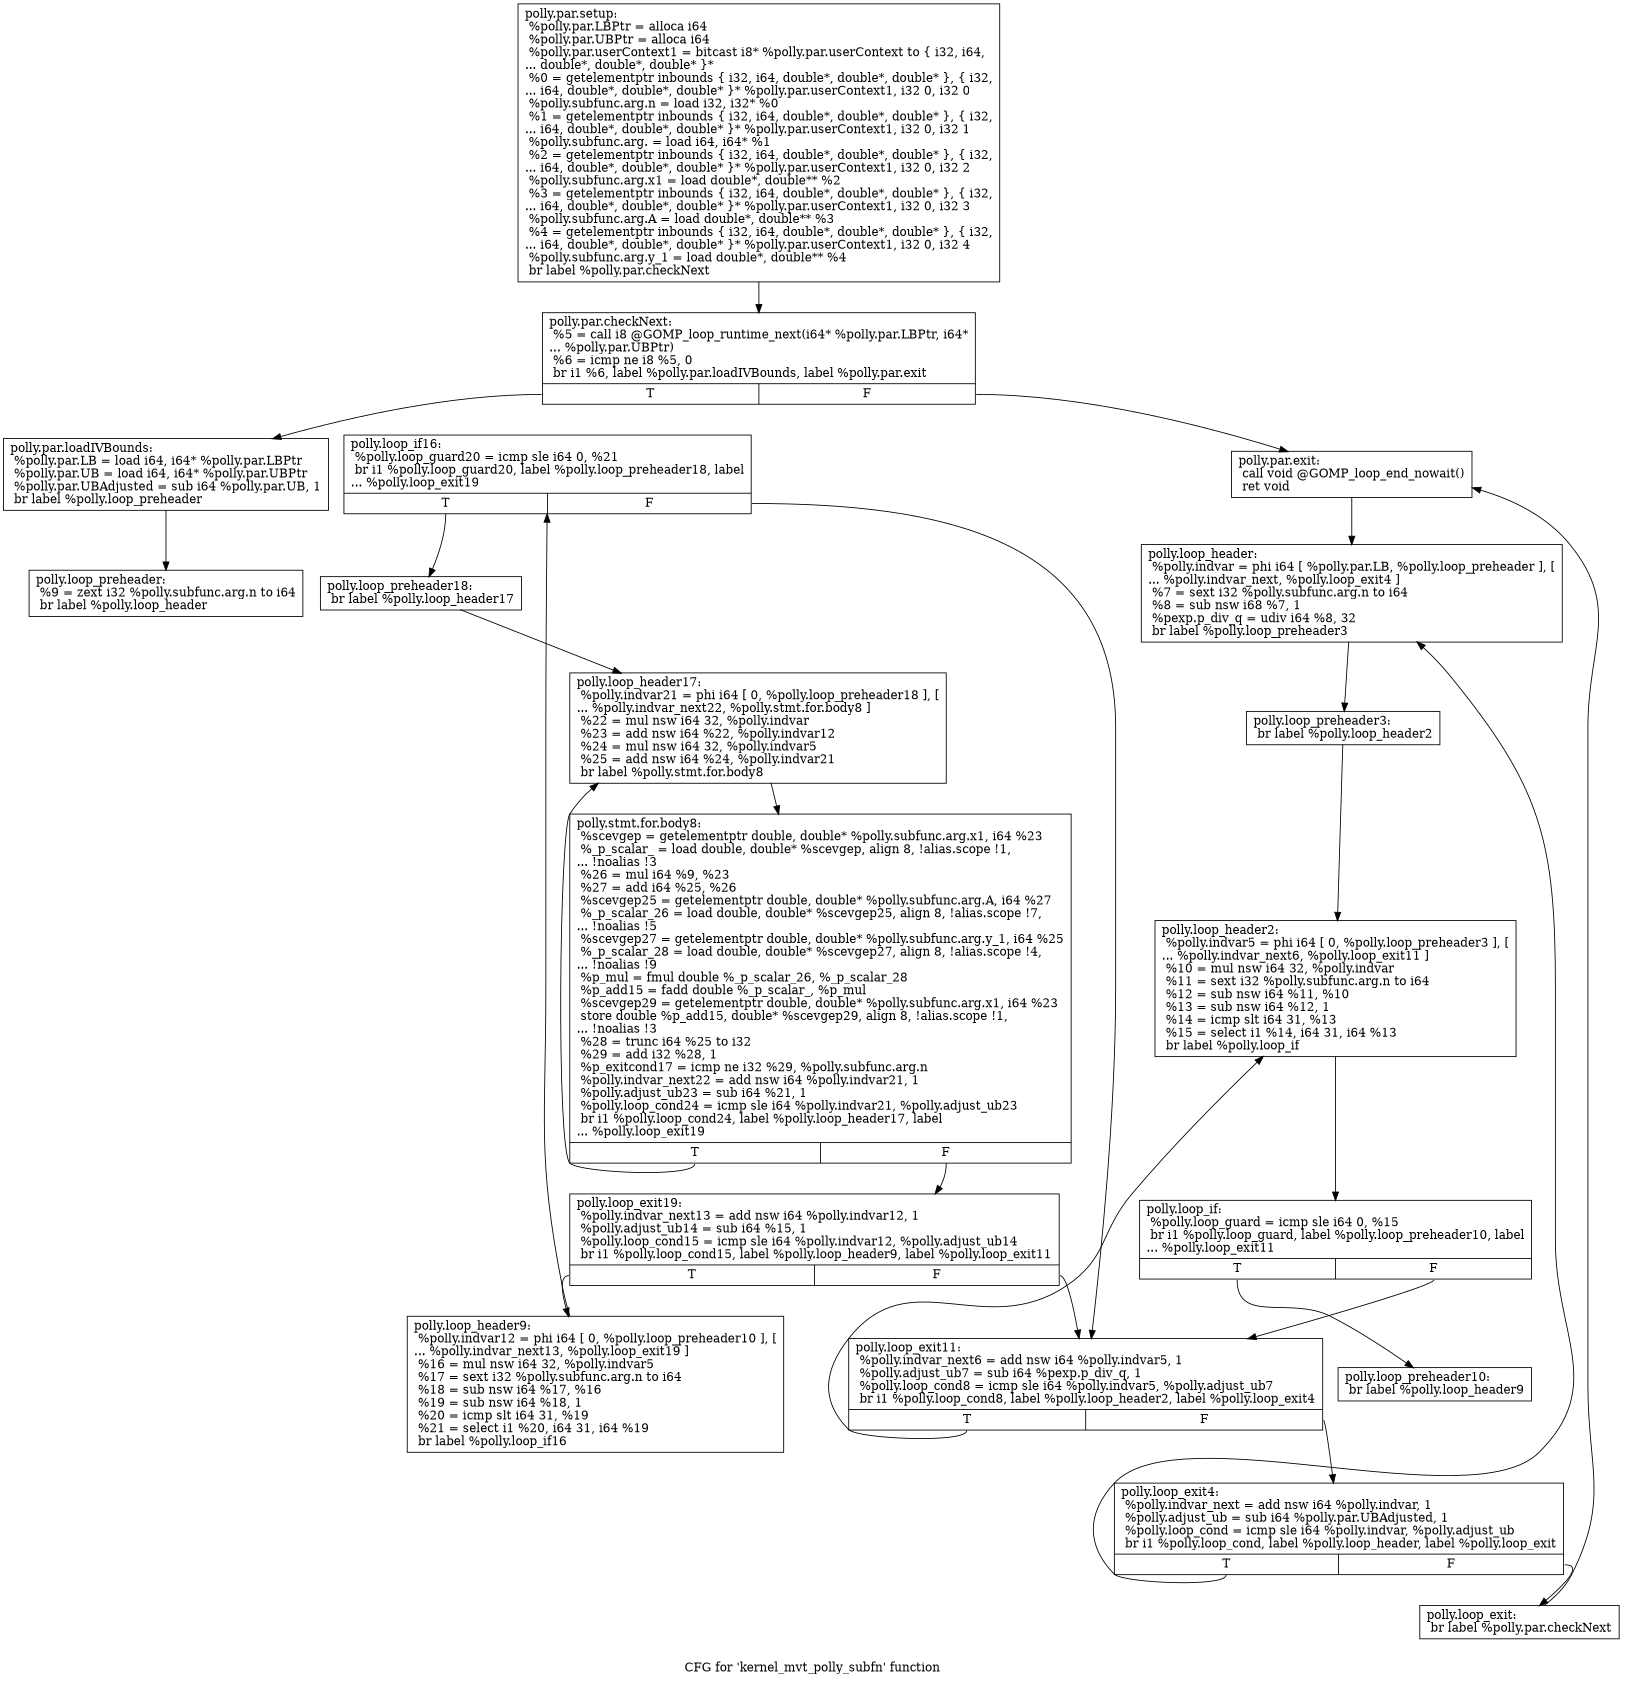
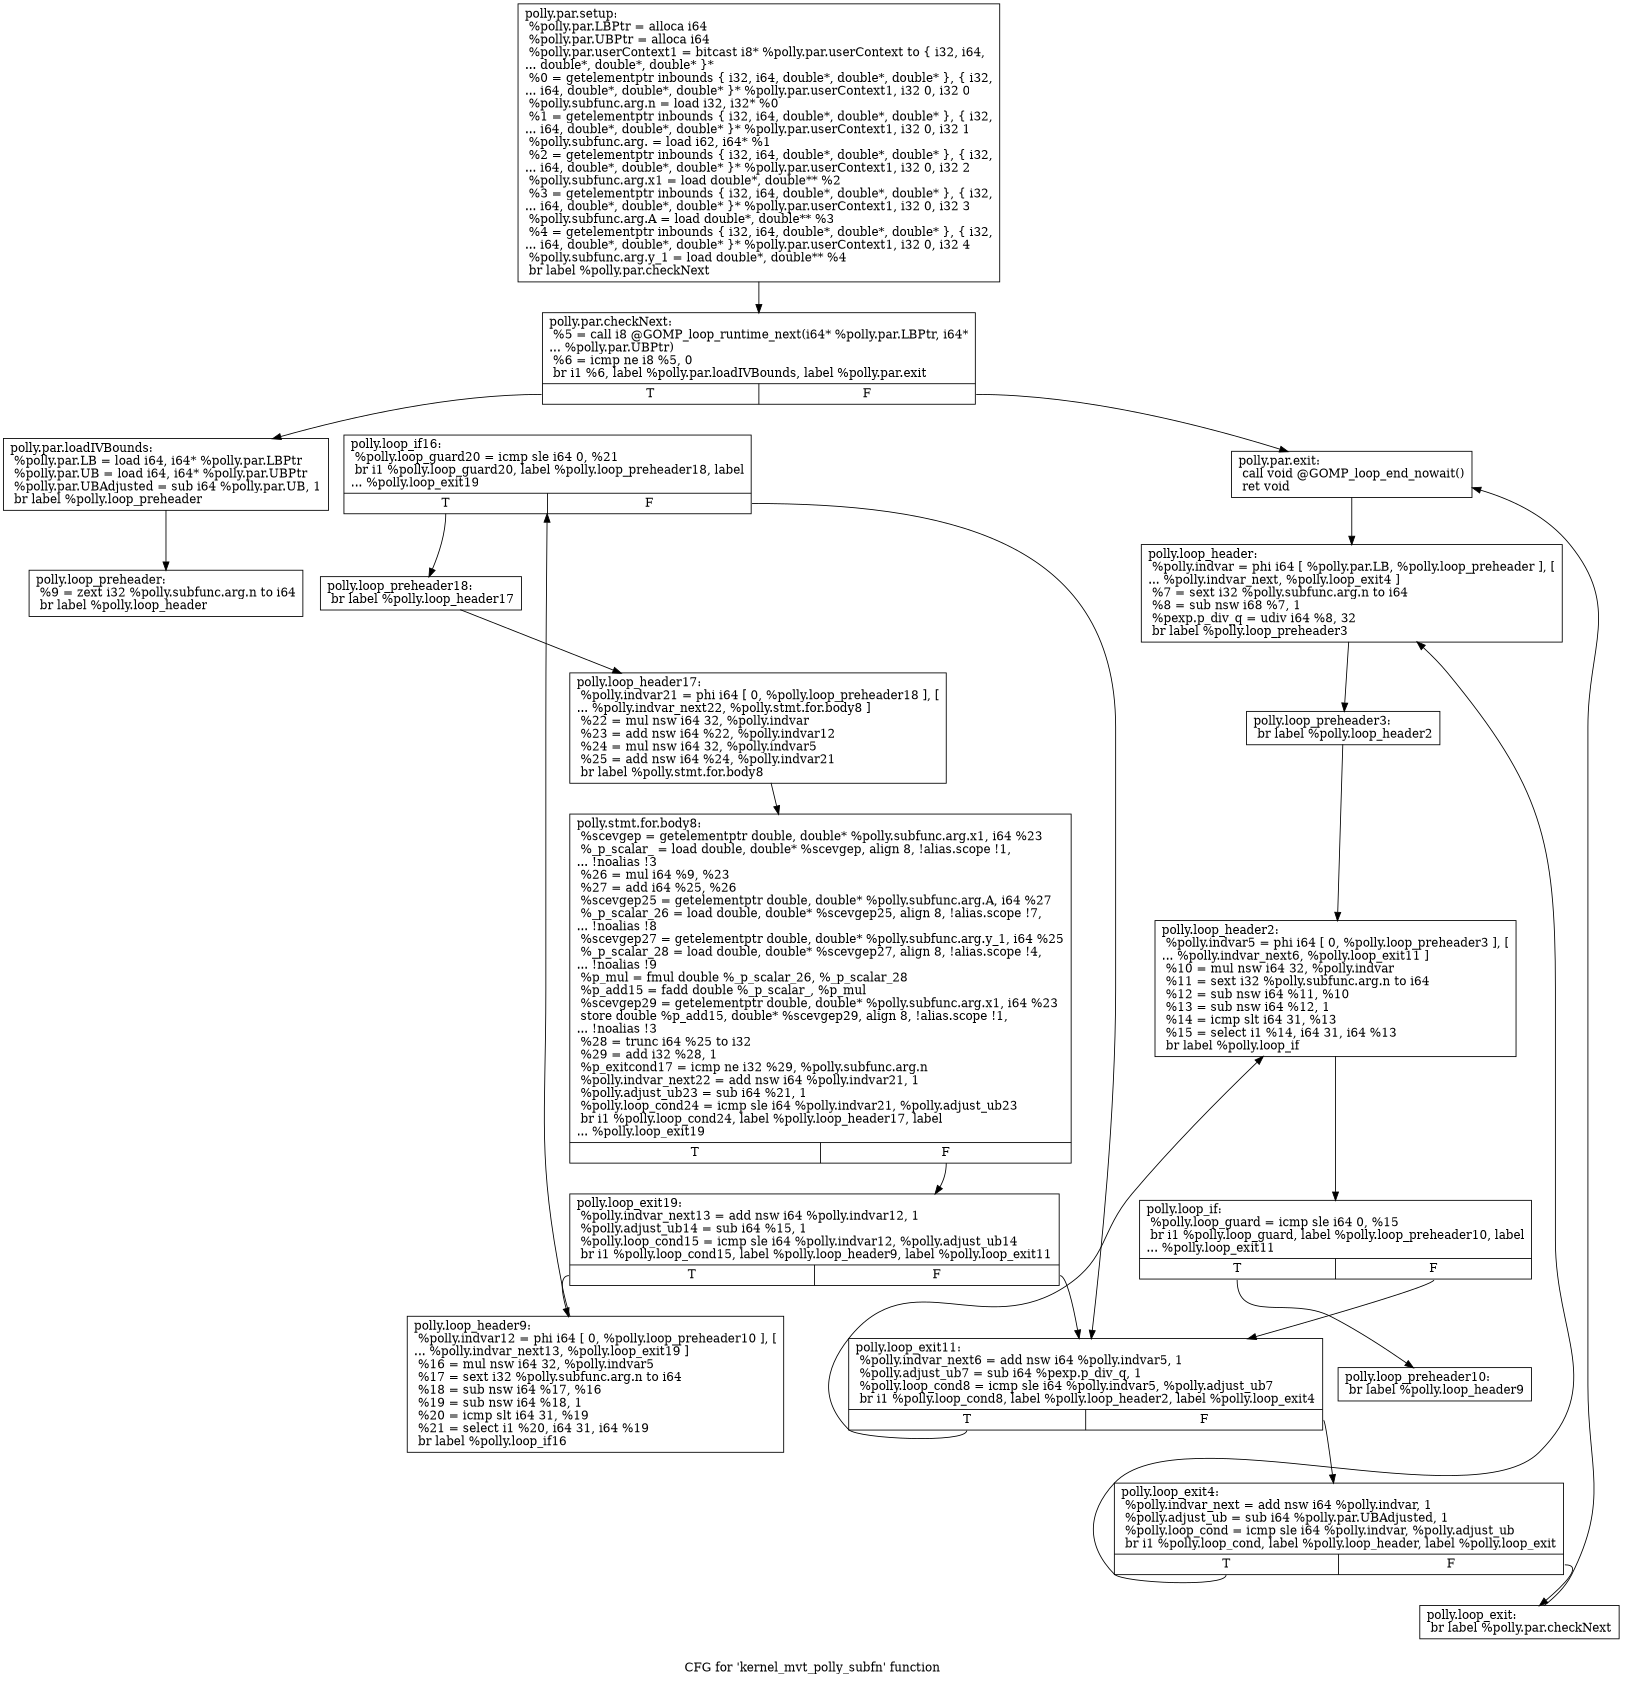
  digraph {
    label="CFG for 'kernel_mvt_polly_subfn' function"
    node [shape=record]
-   n1 [label="{polly.par.setup:\l  %polly.par.LBPtr = alloca i64\l  %polly.par.UBPtr = alloca i64\l  %polly.par.userContext1 = bitcast i8* %polly.par.userContext to \{ i32, i64,\l... double*, double*, double* \}*\l  %0 = getelementptr inbounds \{ i32, i64, double*, double*, double* \}, \{ i32,\l... i64, double*, double*, double* \}* %polly.par.userContext1, i32 0, i32 0\l  %polly.subfunc.arg.n = load i32, i32* %0\l  %1 = getelementptr inbounds \{ i32, i64, double*, double*, double* \}, \{ i32,\l... i64, double*, double*, double* \}* %polly.par.userContext1, i32 0, i32 1\l  %polly.subfunc.arg. = load i64, i64* %1\l  %2 = getelementptr inbounds \{ i32, i64, double*, double*, double* \}, \{ i32,\l... i64, double*, double*, double* \}* %polly.par.userContext1, i32 0, i32 2\l  %polly.subfunc.arg.x1 = load double*, double** %2\l  %3 = getelementptr inbounds \{ i32, i64, double*, double*, double* \}, \{ i32,\l... i64, double*, double*, double* \}* %polly.par.userContext1, i32 0, i32 3\l  %polly.subfunc.arg.A = load double*, double** %3\l  %4 = getelementptr inbounds \{ i32, i64, double*, double*, double* \}, \{ i32,\l... i64, double*, double*, double* \}* %polly.par.userContext1, i32 0, i32 4\l  %polly.subfunc.arg.y_1 = load double*, double** %4\l  br label %polly.par.checkNext\l}"]
+   n1 [label="{polly.par.setup:\l  %polly.par.LBPtr = alloca i64\l  %polly.par.UBPtr = alloca i64\l  %polly.par.userContext1 = bitcast i8* %polly.par.userContext to \{ i32, i64,\l... double*, double*, double* \}*\l  %0 = getelementptr inbounds \{ i32, i64, double*, double*, double* \}, \{ i32,\l... i64, double*, double*, double* \}* %polly.par.userContext1, i32 0, i32 0\l  %polly.subfunc.arg.n = load i32, i32* %0\l  %1 = getelementptr inbounds \{ i32, i64, double*, double*, double* \}, \{ i32,\l... i64, double*, double*, double* \}* %polly.par.userContext1, i32 0, i32 1\l  %polly.subfunc.arg. = load i62, i64* %1\l  %2 = getelementptr inbounds \{ i32, i64, double*, double*, double* \}, \{ i32,\l... i64, double*, double*, double* \}* %polly.par.userContext1, i32 0, i32 2\l  %polly.subfunc.arg.x1 = load double*, double** %2\l  %3 = getelementptr inbounds \{ i32, i64, double*, double*, double* \}, \{ i32,\l... i64, double*, double*, double* \}* %polly.par.userContext1, i32 0, i32 3\l  %polly.subfunc.arg.A = load double*, double** %3\l  %4 = getelementptr inbounds \{ i32, i64, double*, double*, double* \}, \{ i32,\l... i64, double*, double*, double* \}* %polly.par.userContext1, i32 0, i32 4\l  %polly.subfunc.arg.y_1 = load double*, double** %4\l  br label %polly.par.checkNext\l}"]
    n2 [label="{polly.par.checkNext:                              \l  %5 = call i8 @GOMP_loop_runtime_next(i64* %polly.par.LBPtr, i64*\l... %polly.par.UBPtr)\l  %6 = icmp ne i8 %5, 0\l  br i1 %6, label %polly.par.loadIVBounds, label %polly.par.exit\l|{<s0>T|<s1>F}}"]
    n3 [label="{polly.par.exit:                                   \l  call void @GOMP_loop_end_nowait()\l  ret void\l}"]
    n4 [label="{polly.par.loadIVBounds:                           \l  %polly.par.LB = load i64, i64* %polly.par.LBPtr\l  %polly.par.UB = load i64, i64* %polly.par.UBPtr\l  %polly.par.UBAdjusted = sub i64 %polly.par.UB, 1\l  br label %polly.loop_preheader\l}"]
    n5 [label="{polly.loop_header:                                \l  %polly.indvar = phi i64 [ %polly.par.LB, %polly.loop_preheader ], [\l... %polly.indvar_next, %polly.loop_exit4 ]\l  %7 = sext i32 %polly.subfunc.arg.n to i64\l  %8 = sub nsw i68 %7, 1\l  %pexp.p_div_q = udiv i64 %8, 32\l  br label %polly.loop_preheader3\l}"]
    n6 [label="{polly.loop_preheader:                             \l  %9 = zext i32 %polly.subfunc.arg.n to i64\l  br label %polly.loop_header\l}"]
    n7 [label="{polly.loop_preheader3:                            \l  br label %polly.loop_header2\l}"]
    n8 [label="{polly.loop_exit:                                  \l  br label %polly.par.checkNext\l}"]
    n9 [label="{polly.loop_header2:                               \l  %polly.indvar5 = phi i64 [ 0, %polly.loop_preheader3 ], [\l... %polly.indvar_next6, %polly.loop_exit11 ]\l  %10 = mul nsw i64 32, %polly.indvar\l  %11 = sext i32 %polly.subfunc.arg.n to i64\l  %12 = sub nsw i64 %11, %10\l  %13 = sub nsw i64 %12, 1\l  %14 = icmp slt i64 31, %13\l  %15 = select i1 %14, i64 31, i64 %13\l  br label %polly.loop_if\l}"]
    n10 [label="{polly.loop_if:                                    \l  %polly.loop_guard = icmp sle i64 0, %15\l  br i1 %polly.loop_guard, label %polly.loop_preheader10, label\l... %polly.loop_exit11\l|{<s0>T|<s1>F}}"]
    n11 [label="{polly.loop_exit4:                                 \l  %polly.indvar_next = add nsw i64 %polly.indvar, 1\l  %polly.adjust_ub = sub i64 %polly.par.UBAdjusted, 1\l  %polly.loop_cond = icmp sle i64 %polly.indvar, %polly.adjust_ub\l  br i1 %polly.loop_cond, label %polly.loop_header, label %polly.loop_exit\l|{<s0>T|<s1>F}}"]
    n12 [label="{polly.loop_exit11:                                \l  %polly.indvar_next6 = add nsw i64 %polly.indvar5, 1\l  %polly.adjust_ub7 = sub i64 %pexp.p_div_q, 1\l  %polly.loop_cond8 = icmp sle i64 %polly.indvar5, %polly.adjust_ub7\l  br i1 %polly.loop_cond8, label %polly.loop_header2, label %polly.loop_exit4\l|{<s0>T|<s1>F}}"]
    n13 [label="{polly.loop_preheader10:                           \l  br label %polly.loop_header9\l}"]
    n14 [label="{polly.loop_header9:                               \l  %polly.indvar12 = phi i64 [ 0, %polly.loop_preheader10 ], [\l... %polly.indvar_next13, %polly.loop_exit19 ]\l  %16 = mul nsw i64 32, %polly.indvar5\l  %17 = sext i32 %polly.subfunc.arg.n to i64\l  %18 = sub nsw i64 %17, %16\l  %19 = sub nsw i64 %18, 1\l  %20 = icmp slt i64 31, %19\l  %21 = select i1 %20, i64 31, i64 %19\l  br label %polly.loop_if16\l}"]
    n15 [label="{polly.loop_if16:                                  \l  %polly.loop_guard20 = icmp sle i64 0, %21\l  br i1 %polly.loop_guard20, label %polly.loop_preheader18, label\l... %polly.loop_exit19\l|{<s0>T|<s1>F}}"]
    n16 [label="{polly.loop_preheader18:                           \l  br label %polly.loop_header17\l}"]
    n17 [label="{polly.loop_exit19:                                \l  %polly.indvar_next13 = add nsw i64 %polly.indvar12, 1\l  %polly.adjust_ub14 = sub i64 %15, 1\l  %polly.loop_cond15 = icmp sle i64 %polly.indvar12, %polly.adjust_ub14\l  br i1 %polly.loop_cond15, label %polly.loop_header9, label %polly.loop_exit11\l|{<s0>T|<s1>F}}"]
    n18 [label="{polly.loop_header17:                              \l  %polly.indvar21 = phi i64 [ 0, %polly.loop_preheader18 ], [\l... %polly.indvar_next22, %polly.stmt.for.body8 ]\l  %22 = mul nsw i64 32, %polly.indvar\l  %23 = add nsw i64 %22, %polly.indvar12\l  %24 = mul nsw i64 32, %polly.indvar5\l  %25 = add nsw i64 %24, %polly.indvar21\l  br label %polly.stmt.for.body8\l}"]
-   n19 [label="{polly.stmt.for.body8:                             \l  %scevgep = getelementptr double, double* %polly.subfunc.arg.x1, i64 %23\l  %_p_scalar_ = load double, double* %scevgep, align 8, !alias.scope !1,\l... !noalias !3\l  %26 = mul i64 %9, %23\l  %27 = add i64 %25, %26\l  %scevgep25 = getelementptr double, double* %polly.subfunc.arg.A, i64 %27\l  %_p_scalar_26 = load double, double* %scevgep25, align 8, !alias.scope !7,\l... !noalias !5\l  %scevgep27 = getelementptr double, double* %polly.subfunc.arg.y_1, i64 %25\l  %_p_scalar_28 = load double, double* %scevgep27, align 8, !alias.scope !4,\l... !noalias !9\l  %p_mul = fmul double %_p_scalar_26, %_p_scalar_28\l  %p_add15 = fadd double %_p_scalar_, %p_mul\l  %scevgep29 = getelementptr double, double* %polly.subfunc.arg.x1, i64 %23\l  store double %p_add15, double* %scevgep29, align 8, !alias.scope !1,\l... !noalias !3\l  %28 = trunc i64 %25 to i32\l  %29 = add i32 %28, 1\l  %p_exitcond17 = icmp ne i32 %29, %polly.subfunc.arg.n\l  %polly.indvar_next22 = add nsw i64 %polly.indvar21, 1\l  %polly.adjust_ub23 = sub i64 %21, 1\l  %polly.loop_cond24 = icmp sle i64 %polly.indvar21, %polly.adjust_ub23\l  br i1 %polly.loop_cond24, label %polly.loop_header17, label\l... %polly.loop_exit19\l|{<s0>T|<s1>F}}"]
+   n19 [label="{polly.stmt.for.body8:                             \l  %scevgep = getelementptr double, double* %polly.subfunc.arg.x1, i64 %23\l  %_p_scalar_ = load double, double* %scevgep, align 8, !alias.scope !1,\l... !noalias !3\l  %26 = mul i64 %9, %23\l  %27 = add i64 %25, %26\l  %scevgep25 = getelementptr double, double* %polly.subfunc.arg.A, i64 %27\l  %_p_scalar_26 = load double, double* %scevgep25, align 8, !alias.scope !7,\l... !noalias !8\l  %scevgep27 = getelementptr double, double* %polly.subfunc.arg.y_1, i64 %25\l  %_p_scalar_28 = load double, double* %scevgep27, align 8, !alias.scope !4,\l... !noalias !9\l  %p_mul = fmul double %_p_scalar_26, %_p_scalar_28\l  %p_add15 = fadd double %_p_scalar_, %p_mul\l  %scevgep29 = getelementptr double, double* %polly.subfunc.arg.x1, i64 %23\l  store double %p_add15, double* %scevgep29, align 8, !alias.scope !1,\l... !noalias !3\l  %28 = trunc i64 %25 to i32\l  %29 = add i32 %28, 1\l  %p_exitcond17 = icmp ne i32 %29, %polly.subfunc.arg.n\l  %polly.indvar_next22 = add nsw i64 %polly.indvar21, 1\l  %polly.adjust_ub23 = sub i64 %21, 1\l  %polly.loop_cond24 = icmp sle i64 %polly.indvar21, %polly.adjust_ub23\l  br i1 %polly.loop_cond24, label %polly.loop_header17, label\l... %polly.loop_exit19\l|{<s0>T|<s1>F}}"]
    n1 -> n2
    n2 -> n3 [tailport=s1]
    n2 -> n4 [tailport=s0]
    n3 -> n5
    n4 -> n6
    n5 -> n7
    n7 -> n9
    n8 -> n3
    n9 -> n10
    n10 -> n12 [tailport=s1]
    n10 -> n13 [tailport=s0]
    n11 -> n5 [tailport=s0]
    n11 -> n8 [tailport=s1]
    n12 -> n9 [tailport=s0]
    n12 -> n11 [tailport=s1]
    n14 -> n15
    n15 -> n12 [tailport=s1]
    n15 -> n16 [tailport=s0]
    n16 -> n18
    n17 -> n12 [tailport=s1]
    n17 -> n14 [tailport=s0]
    n18 -> n19
    n19 -> n17 [tailport=s1]
-   n19 -> n18 [tailport=s0]
  }
